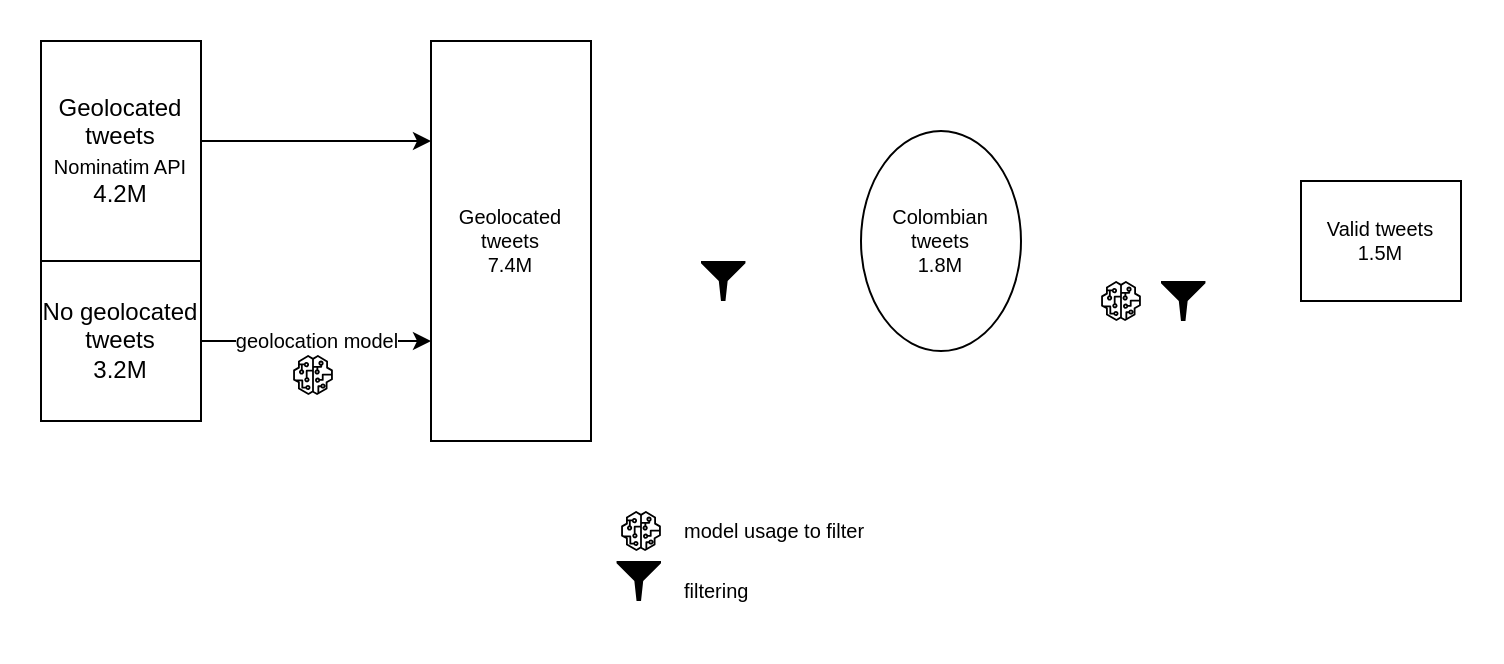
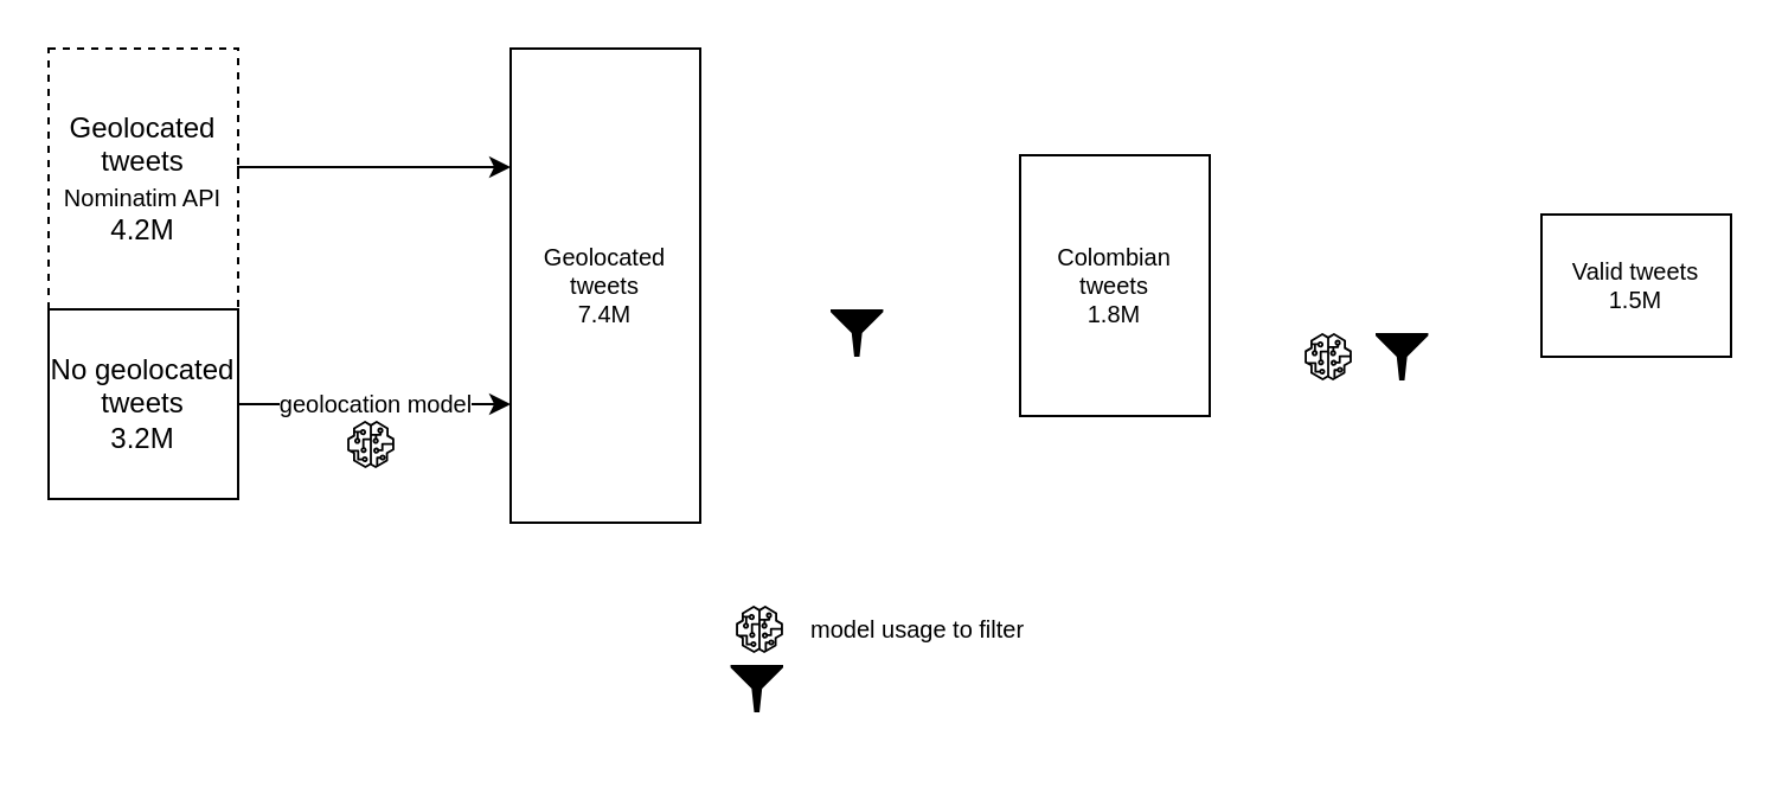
  <mxCell id="0" />
  <mxCell id="1" parent="0" />
- <mxCell id="2" value="Geolocated tweets&lt;br&gt;&lt;font style=&quot;font-size: 10px;&quot;&gt;Nominatim API&lt;/font&gt;&lt;br&gt;4.2M" style="rounded=0;whiteSpace=wrap;html=1;" parent="1" vertex="1"><mxGeometry x="20" y="20" width="80" height="110" as="geometry" /></mxCell>
+ <mxCell id="2" value="Geolocated tweets&lt;br&gt;&lt;font style=&quot;font-size: 10px;&quot;&gt;Nominatim API&lt;/font&gt;&lt;br&gt;4.2M" style="rounded=0;whiteSpace=wrap;html=1;dashed=1;" parent="1" vertex="1"><mxGeometry x="20" y="20" width="80" height="110" as="geometry" /></mxCell>
  <mxCell id="3" value="No geolocated tweets&lt;br&gt;3.2M" style="rounded=0;whiteSpace=wrap;html=1;" parent="1" vertex="1"><mxGeometry x="20" y="130" width="80" height="80" as="geometry" /></mxCell>
  <mxCell id="4" value="Geolocated tweets&lt;br&gt;7.4M" style="rounded=0;whiteSpace=wrap;html=1;fontSize=10;" parent="1" vertex="1"><mxGeometry x="215" y="20" width="80" height="200" as="geometry" /></mxCell>
  <mxCell id="5" value="geolocation model" style="endArrow=classic;html=1;rounded=0;fontSize=10;strokeColor=default;elbow=vertical;exitX=1;exitY=0.5;exitDx=0;exitDy=0;entryX=0;entryY=0.75;entryDx=0;entryDy=0;" parent="1" source="3" target="4" edge="1"><mxGeometry width="50" height="50" relative="1" as="geometry"><mxPoint x="230" y="10" as="sourcePoint" /><mxPoint x="280" y="-40" as="targetPoint" /></mxGeometry></mxCell>
  <mxCell id="6" value="" style="endArrow=classic;html=1;rounded=0;fontSize=10;strokeColor=default;elbow=vertical;entryX=0;entryY=0.25;entryDx=0;entryDy=0;exitX=1;exitY=0.5;exitDx=0;exitDy=0;edgeStyle=orthogonalEdgeStyle;" parent="1" source="2" target="4" edge="1"><mxGeometry width="50" height="50" relative="1" as="geometry"><mxPoint x="160" y="70" as="sourcePoint" /><mxPoint x="280" y="-40" as="targetPoint" /><Array as="points"><mxPoint x="100" y="70" /></Array></mxGeometry></mxCell>
- <mxCell id="7" value="Colombian tweets&lt;br&gt;1.8M" style="ellipse;whiteSpace=wrap;html=1;fontSize=10;" parent="1" vertex="1"><mxGeometry x="430" y="65" width="80" height="110" as="geometry" /></mxCell>
+ <mxCell id="7" value="Colombian tweets&lt;br&gt;1.8M" style="rounded=0;whiteSpace=wrap;html=1;fontSize=10;" parent="1" vertex="1"><mxGeometry x="430" y="65" width="80" height="110" as="geometry" /></mxCell>
  <mxCell id="8" value="Valid tweets&lt;br&gt;1.5M" style="rounded=0;whiteSpace=wrap;html=1;fontSize=10;" parent="1" vertex="1"><mxGeometry x="650" y="90" width="80" height="60" as="geometry" /></mxCell>
  <mxCell id="9" style="edgeStyle=orthogonalEdgeStyle;rounded=0;orthogonalLoop=1;jettySize=auto;html=1;exitX=0.5;exitY=1;exitDx=0;exitDy=0;fontSize=10;strokeColor=default;elbow=vertical;" parent="1" source="8" target="8" edge="1"><mxGeometry relative="1" as="geometry" /></mxCell>
  <mxCell id="10" value="" style="aspect=fixed;pointerEvents=1;shadow=0;dashed=0;html=1;strokeColor=none;labelPosition=center;verticalLabelPosition=bottom;verticalAlign=top;align=center;fillColor=#000000;shape=mxgraph.mscae.enterprise.filter;fontSize=10;rounded=0;" parent="1" vertex="1"><mxGeometry x="350" y="130" width="22.22" height="20" as="geometry" /></mxCell>
  <mxCell id="11" value="" style="outlineConnect=0;fontColor=#232F3E;gradientColor=none;fillColor=#000000;strokeColor=none;dashed=0;verticalLabelPosition=bottom;verticalAlign=top;align=center;html=1;fontSize=12;fontStyle=0;aspect=fixed;pointerEvents=1;shape=mxgraph.aws4.sagemaker_model;rounded=0;" parent="1" vertex="1"><mxGeometry x="146" y="177" width="20" height="20" as="geometry" /></mxCell>
  <mxCell id="12" value="" style="outlineConnect=0;fontColor=#232F3E;gradientColor=none;fillColor=#000000;strokeColor=none;dashed=0;verticalLabelPosition=bottom;verticalAlign=top;align=center;html=1;fontSize=12;fontStyle=0;aspect=fixed;pointerEvents=1;shape=mxgraph.aws4.sagemaker_model;rounded=0;" parent="1" vertex="1"><mxGeometry x="550" y="140" width="20" height="20" as="geometry" /></mxCell>
  <mxCell id="13" value="" style="aspect=fixed;pointerEvents=1;shadow=0;dashed=0;html=1;strokeColor=none;labelPosition=center;verticalLabelPosition=bottom;verticalAlign=top;align=center;fillColor=#000000;shape=mxgraph.mscae.enterprise.filter;fontSize=10;rounded=0;" parent="1" vertex="1"><mxGeometry x="580" y="140" width="22.22" height="20" as="geometry" /></mxCell>
  <mxCell id="14" value="" style="outlineConnect=0;fontColor=#232F3E;gradientColor=none;fillColor=#000000;strokeColor=none;dashed=0;verticalLabelPosition=bottom;verticalAlign=top;align=center;html=1;fontSize=12;fontStyle=0;aspect=fixed;pointerEvents=1;shape=mxgraph.aws4.sagemaker_model;rounded=0;" parent="1" vertex="1"><mxGeometry x="310" y="255" width="20" height="20" as="geometry" /></mxCell>
  <mxCell id="15" value="model usage to filter" style="text;html=1;strokeColor=none;fillColor=none;align=left;verticalAlign=middle;whiteSpace=wrap;rounded=0;fontSize=10;" parent="1" vertex="1"><mxGeometry x="340" y="250" width="170" height="30" as="geometry" /></mxCell>
  <mxCell id="16" value="" style="aspect=fixed;pointerEvents=1;shadow=0;dashed=0;html=1;strokeColor=none;labelPosition=center;verticalLabelPosition=bottom;verticalAlign=top;align=center;fillColor=#000000;shape=mxgraph.mscae.enterprise.filter;fontSize=10;rounded=0;" parent="1" vertex="1"><mxGeometry x="307.78" y="280" width="22.22" height="20" as="geometry" /></mxCell>
- <mxCell id="17" value="filtering" style="text;html=1;strokeColor=none;fillColor=none;align=left;verticalAlign=middle;whiteSpace=wrap;rounded=0;fontSize=10;" parent="1" vertex="1"><mxGeometry x="340" y="280" width="100" height="30" as="geometry" /></mxCell>
